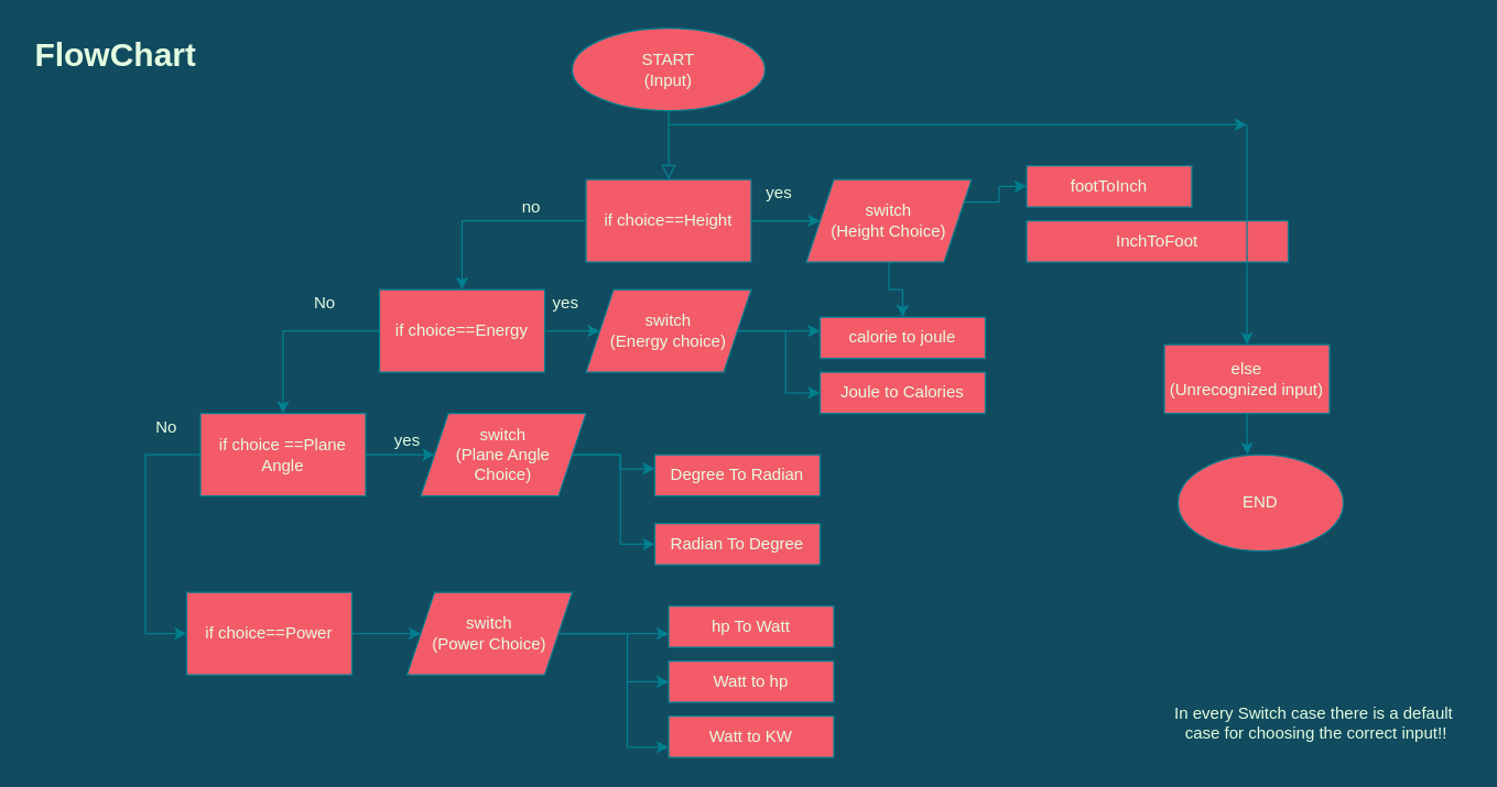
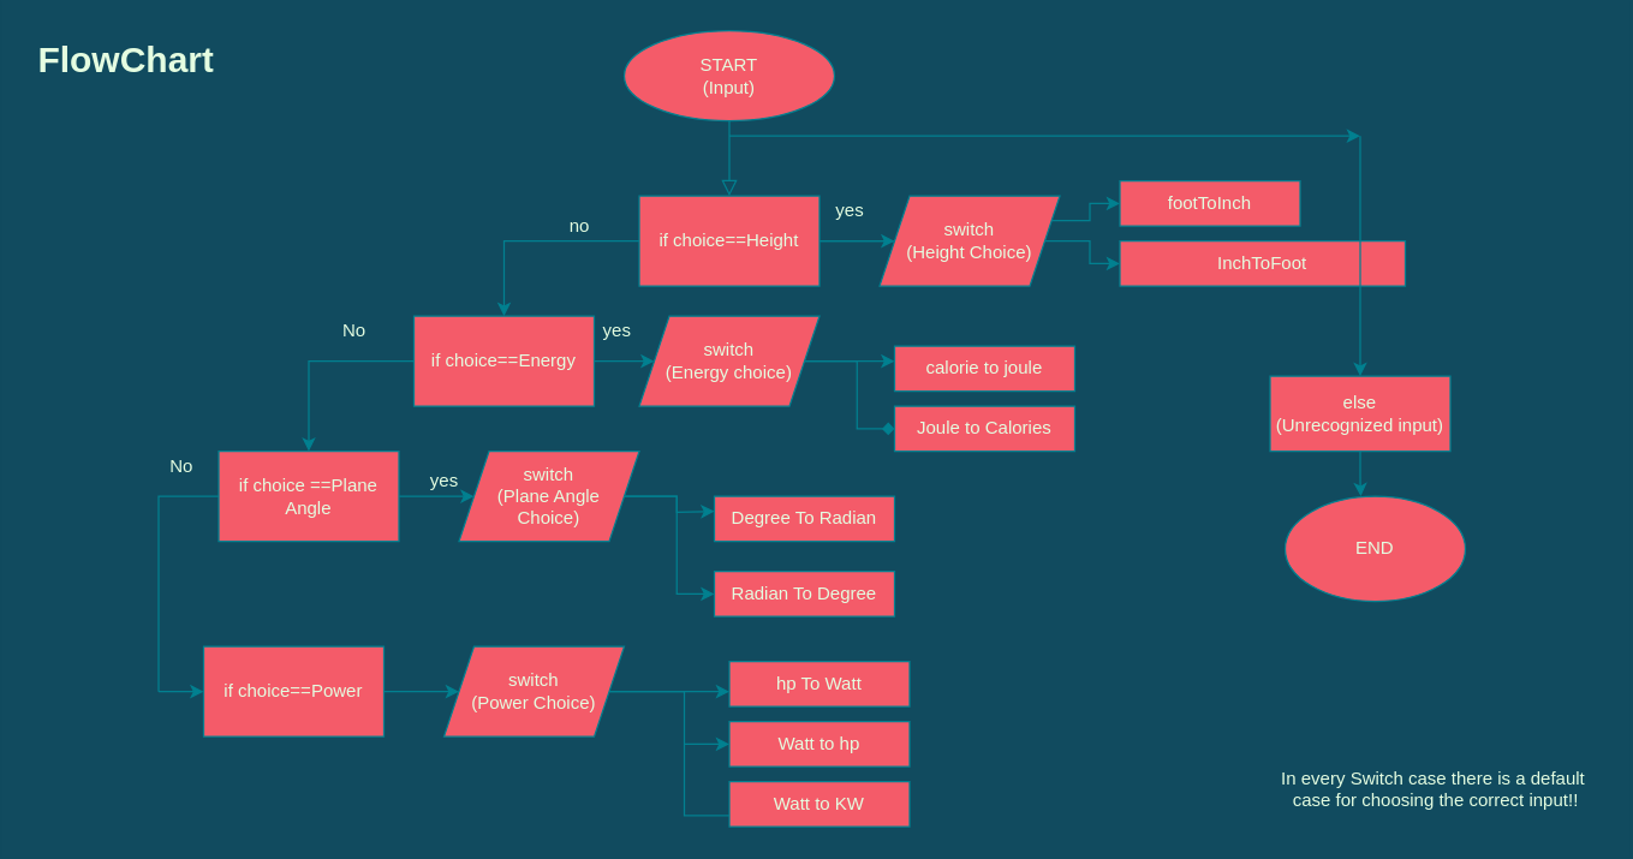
  <mxCell id="0" />
  <mxCell id="1" parent="0" />
  <mxCell id="2" value="" style="rounded=0;html=1;jettySize=auto;orthogonalLoop=1;fontSize=11;endArrow=block;endFill=0;endSize=8;strokeWidth=1;shadow=0;labelBackgroundColor=none;edgeStyle=orthogonalEdgeStyle;strokeColor=#028090;fontColor=#E4FDE1;" parent="1" edge="1"><mxGeometry relative="1" as="geometry"><mxPoint x="485" y="80" as="sourcePoint" /><mxPoint x="485" y="130" as="targetPoint" /></mxGeometry></mxCell>
  <mxCell id="3" style="edgeStyle=orthogonalEdgeStyle;rounded=0;orthogonalLoop=1;jettySize=auto;html=1;labelBackgroundColor=#114B5F;strokeColor=#028090;fontColor=#E4FDE1;" edge="1" parent="1" source="6" target="9"><mxGeometry relative="1" as="geometry"><mxPoint x="345" y="210" as="targetPoint" /></mxGeometry></mxCell>
  <mxCell id="4" style="edgeStyle=orthogonalEdgeStyle;rounded=0;orthogonalLoop=1;jettySize=auto;html=1;exitX=1;exitY=0.5;exitDx=0;exitDy=0;labelBackgroundColor=#114B5F;strokeColor=#028090;fontColor=#E4FDE1;" edge="1" parent="1" source="6"><mxGeometry relative="1" as="geometry"><mxPoint x="605" y="160" as="targetPoint" /></mxGeometry></mxCell>
  <mxCell id="5" style="edgeStyle=orthogonalEdgeStyle;rounded=0;orthogonalLoop=1;jettySize=auto;html=1;labelBackgroundColor=#114B5F;strokeColor=#028090;fontColor=#E4FDE1;" edge="1" parent="1" source="6" target="14"><mxGeometry relative="1" as="geometry"><mxPoint x="325" y="240" as="targetPoint" /></mxGeometry></mxCell>
  <mxCell id="6" value="if choice==Height" style="rounded=0;whiteSpace=wrap;html=1;fillColor=#F45B69;strokeColor=#028090;fontColor=#E4FDE1;" vertex="1" parent="1"><mxGeometry x="425" y="130" width="120" height="60" as="geometry" /></mxCell>
  <mxCell id="7" style="edgeStyle=orthogonalEdgeStyle;rounded=0;orthogonalLoop=1;jettySize=auto;html=1;exitX=1;exitY=0.25;exitDx=0;exitDy=0;entryX=0;entryY=0.5;entryDx=0;entryDy=0;labelBackgroundColor=#114B5F;strokeColor=#028090;fontColor=#E4FDE1;" edge="1" parent="1" source="9" target="11"><mxGeometry relative="1" as="geometry" /></mxCell>
- <mxCell id="8" style="edgeStyle=orthogonalEdgeStyle;rounded=0;orthogonalLoop=1;jettySize=auto;html=1;labelBackgroundColor=#114B5F;strokeColor=#028090;fontColor=#E4FDE1;" edge="1" parent="1" source="9" target="19"><mxGeometry relative="1" as="geometry" /></mxCell>
+ <mxCell id="8" style="edgeStyle=orthogonalEdgeStyle;rounded=0;orthogonalLoop=1;jettySize=auto;html=1;entryX=0;entryY=0.5;entryDx=0;entryDy=0;labelBackgroundColor=#114B5F;strokeColor=#028090;fontColor=#E4FDE1;" edge="1" parent="1" source="9" target="10"><mxGeometry relative="1" as="geometry" /></mxCell>
  <mxCell id="9" value="switch&lt;br&gt;(Height Choice)" style="shape=parallelogram;perimeter=parallelogramPerimeter;whiteSpace=wrap;html=1;fixedSize=1;fillColor=#F45B69;strokeColor=#028090;fontColor=#E4FDE1;rounded=0;" vertex="1" parent="1"><mxGeometry x="585" y="130" width="120" height="60" as="geometry" /></mxCell>
  <mxCell id="10" value="InchToFoot" style="rounded=0;whiteSpace=wrap;html=1;fillColor=#F45B69;strokeColor=#028090;fontColor=#E4FDE1;" vertex="1" parent="1"><mxGeometry x="745" y="160" width="190" height="30" as="geometry" /></mxCell>
  <mxCell id="11" value="footToInch" style="rounded=0;whiteSpace=wrap;html=1;fillColor=#F45B69;strokeColor=#028090;fontColor=#E4FDE1;" vertex="1" parent="1"><mxGeometry x="745" y="120" width="120" height="30" as="geometry" /></mxCell>
  <mxCell id="12" style="edgeStyle=orthogonalEdgeStyle;rounded=0;orthogonalLoop=1;jettySize=auto;html=1;labelBackgroundColor=#114B5F;strokeColor=#028090;fontColor=#E4FDE1;" edge="1" parent="1" source="14" target="21"><mxGeometry relative="1" as="geometry"><mxPoint x="195" y="240" as="targetPoint" /></mxGeometry></mxCell>
  <mxCell id="13" style="edgeStyle=orthogonalEdgeStyle;orthogonalLoop=1;jettySize=auto;html=1;exitX=1;exitY=0.5;exitDx=0;exitDy=0;entryX=0;entryY=0.5;entryDx=0;entryDy=0;fontColor=#E4FDE1;strokeColor=#028090;fillColor=#F45B69;" edge="1" parent="1" source="14" target="17"><mxGeometry relative="1" as="geometry" /></mxCell>
  <mxCell id="14" value="if choice==Energy" style="rounded=0;whiteSpace=wrap;html=1;fillColor=#F45B69;strokeColor=#028090;fontColor=#E4FDE1;" vertex="1" parent="1"><mxGeometry x="275" y="210" width="120" height="60" as="geometry" /></mxCell>
- <mxCell id="15" style="edgeStyle=orthogonalEdgeStyle;rounded=0;orthogonalLoop=1;jettySize=auto;html=1;entryX=0;entryY=0.5;entryDx=0;entryDy=0;labelBackgroundColor=#114B5F;strokeColor=#028090;fontColor=#E4FDE1;" edge="1" parent="1" source="17" target="18"><mxGeometry relative="1" as="geometry" /></mxCell>
+ <mxCell id="15" style="edgeStyle=orthogonalEdgeStyle;rounded=0;orthogonalLoop=1;jettySize=auto;html=1;entryX=0;entryY=0.5;entryDx=0;entryDy=0;labelBackgroundColor=#114B5F;strokeColor=#028090;fontColor=#E4FDE1;endArrow=diamond;" edge="1" parent="1" source="17" target="18"><mxGeometry relative="1" as="geometry" /></mxCell>
  <mxCell id="16" style="edgeStyle=orthogonalEdgeStyle;rounded=0;orthogonalLoop=1;jettySize=auto;html=1;labelBackgroundColor=#114B5F;strokeColor=#028090;fontColor=#E4FDE1;" edge="1" parent="1" source="17"><mxGeometry relative="1" as="geometry"><mxPoint x="595" y="240" as="targetPoint" /></mxGeometry></mxCell>
  <mxCell id="17" value="switch&lt;br&gt;(Energy choice)" style="shape=parallelogram;perimeter=parallelogramPerimeter;whiteSpace=wrap;html=1;fixedSize=1;fillColor=#F45B69;strokeColor=#028090;fontColor=#E4FDE1;rounded=0;" vertex="1" parent="1"><mxGeometry x="425" y="210" width="120" height="60" as="geometry" /></mxCell>
  <mxCell id="18" value="Joule to Calories" style="rounded=0;whiteSpace=wrap;html=1;fillColor=#F45B69;strokeColor=#028090;fontColor=#E4FDE1;" vertex="1" parent="1"><mxGeometry x="595" y="270" width="120" height="30" as="geometry" /></mxCell>
  <mxCell id="19" value="calorie to joule" style="whiteSpace=wrap;html=1;fillColor=#F45B69;strokeColor=#028090;fontColor=#E4FDE1;rounded=0;" vertex="1" parent="1"><mxGeometry x="595" y="230" width="120" height="30" as="geometry" /></mxCell>
  <mxCell id="20" style="edgeStyle=orthogonalEdgeStyle;rounded=0;orthogonalLoop=1;jettySize=auto;html=1;labelBackgroundColor=#114B5F;strokeColor=#028090;fontColor=#E4FDE1;" edge="1" parent="1" source="21" target="24"><mxGeometry relative="1" as="geometry"><mxPoint x="315" y="310" as="targetPoint" /></mxGeometry></mxCell>
  <mxCell id="21" value="if choice ==Plane Angle" style="rounded=0;whiteSpace=wrap;html=1;fillColor=#F45B69;strokeColor=#028090;fontColor=#E4FDE1;" vertex="1" parent="1"><mxGeometry x="145" y="300" width="120" height="60" as="geometry" /></mxCell>
  <mxCell id="22" style="edgeStyle=orthogonalEdgeStyle;rounded=0;orthogonalLoop=1;jettySize=auto;html=1;labelBackgroundColor=#114B5F;strokeColor=#028090;fontColor=#E4FDE1;" edge="1" parent="1" source="24"><mxGeometry relative="1" as="geometry"><mxPoint x="475" y="340" as="targetPoint" /></mxGeometry></mxCell>
  <mxCell id="23" style="edgeStyle=orthogonalEdgeStyle;rounded=0;orthogonalLoop=1;jettySize=auto;html=1;entryX=0;entryY=0.5;entryDx=0;entryDy=0;labelBackgroundColor=#114B5F;strokeColor=#028090;fontColor=#E4FDE1;" edge="1" parent="1" source="24" target="26"><mxGeometry relative="1" as="geometry"><mxPoint x="425" y="410" as="targetPoint" /></mxGeometry></mxCell>
  <mxCell id="24" value="switch&lt;br&gt;(Plane Angle &lt;br&gt;Choice)" style="shape=parallelogram;perimeter=parallelogramPerimeter;whiteSpace=wrap;html=1;fixedSize=1;fillColor=#F45B69;strokeColor=#028090;fontColor=#E4FDE1;rounded=0;" vertex="1" parent="1"><mxGeometry x="305" y="300" width="120" height="60" as="geometry" /></mxCell>
  <mxCell id="25" value="Degree To Radian" style="rounded=0;whiteSpace=wrap;html=1;fillColor=#F45B69;strokeColor=#028090;fontColor=#E4FDE1;" vertex="1" parent="1"><mxGeometry x="475" y="330" width="120" height="30" as="geometry" /></mxCell>
  <mxCell id="26" value="Radian To Degree" style="rounded=0;whiteSpace=wrap;html=1;fillColor=#F45B69;strokeColor=#028090;fontColor=#E4FDE1;" vertex="1" parent="1"><mxGeometry x="475" y="380" width="120" height="30" as="geometry" /></mxCell>
  <mxCell id="27" style="edgeStyle=orthogonalEdgeStyle;rounded=0;orthogonalLoop=1;jettySize=auto;html=1;entryX=0;entryY=0.5;entryDx=0;entryDy=0;labelBackgroundColor=#114B5F;strokeColor=#028090;fontColor=#E4FDE1;" edge="1" parent="1" source="28" target="33"><mxGeometry relative="1" as="geometry" /></mxCell>
  <mxCell id="28" value="if choice==Power" style="rounded=0;whiteSpace=wrap;html=1;fillColor=#F45B69;strokeColor=#028090;fontColor=#E4FDE1;" vertex="1" parent="1"><mxGeometry x="135" y="430" width="120" height="60" as="geometry" /></mxCell>
  <mxCell id="29" value="" style="endArrow=classic;html=1;rounded=0;entryX=0;entryY=0.5;entryDx=0;entryDy=0;labelBackgroundColor=#114B5F;strokeColor=#028090;fontColor=#E4FDE1;" edge="1" parent="1" target="28"><mxGeometry width="50" height="50" relative="1" as="geometry"><mxPoint x="105" y="460" as="sourcePoint" /><mxPoint x="145" y="440" as="targetPoint" /></mxGeometry></mxCell>
  <mxCell id="30" value="" style="endArrow=none;html=1;rounded=0;entryX=0;entryY=0.5;entryDx=0;entryDy=0;labelBackgroundColor=#114B5F;strokeColor=#028090;fontColor=#E4FDE1;" edge="1" parent="1" target="21"><mxGeometry width="50" height="50" relative="1" as="geometry"><mxPoint x="105" y="460" as="sourcePoint" /><mxPoint x="495" y="200" as="targetPoint" /><Array as="points"><mxPoint x="105" y="330" /></Array></mxGeometry></mxCell>
  <mxCell id="31" style="edgeStyle=orthogonalEdgeStyle;rounded=0;orthogonalLoop=1;jettySize=auto;html=1;labelBackgroundColor=#114B5F;strokeColor=#028090;fontColor=#E4FDE1;" edge="1" parent="1" source="33"><mxGeometry relative="1" as="geometry"><mxPoint x="485" y="460" as="targetPoint" /></mxGeometry></mxCell>
- <mxCell id="32" style="edgeStyle=orthogonalEdgeStyle;rounded=0;orthogonalLoop=1;jettySize=auto;html=1;entryX=0;entryY=0.75;entryDx=0;entryDy=0;labelBackgroundColor=#114B5F;strokeColor=#028090;fontColor=#E4FDE1;" edge="1" parent="1" source="33" target="36"><mxGeometry relative="1" as="geometry"><mxPoint x="445" y="540" as="targetPoint" /><Array as="points"><mxPoint x="455" y="460" /><mxPoint x="455" y="543" /></Array></mxGeometry></mxCell>
+ <mxCell id="32" style="edgeStyle=orthogonalEdgeStyle;rounded=0;orthogonalLoop=1;jettySize=auto;html=1;entryX=0;entryY=0.75;entryDx=0;entryDy=0;labelBackgroundColor=#114B5F;strokeColor=#028090;fontColor=#E4FDE1;endArrow=none;" edge="1" parent="1" source="33" target="36"><mxGeometry relative="1" as="geometry"><mxPoint x="445" y="540" as="targetPoint" /><Array as="points"><mxPoint x="455" y="460" /><mxPoint x="455" y="543" /></Array></mxGeometry></mxCell>
  <mxCell id="33" value="switch&lt;br&gt;(Power Choice)" style="shape=parallelogram;perimeter=parallelogramPerimeter;whiteSpace=wrap;html=1;fixedSize=1;fillColor=#F45B69;strokeColor=#028090;fontColor=#E4FDE1;rounded=0;" vertex="1" parent="1"><mxGeometry x="295" y="430" width="120" height="60" as="geometry" /></mxCell>
  <mxCell id="34" value="hp To Watt" style="rounded=0;whiteSpace=wrap;html=1;fillColor=#F45B69;strokeColor=#028090;fontColor=#E4FDE1;" vertex="1" parent="1"><mxGeometry x="485" y="440" width="120" height="30" as="geometry" /></mxCell>
  <mxCell id="35" value="Watt to hp" style="rounded=0;whiteSpace=wrap;html=1;fillColor=#F45B69;strokeColor=#028090;fontColor=#E4FDE1;" vertex="1" parent="1"><mxGeometry x="485" y="480" width="120" height="30" as="geometry" /></mxCell>
  <mxCell id="36" value="Watt to KW" style="rounded=0;whiteSpace=wrap;html=1;fillColor=#F45B69;strokeColor=#028090;fontColor=#E4FDE1;" vertex="1" parent="1"><mxGeometry x="485" y="520" width="120" height="30" as="geometry" /></mxCell>
  <mxCell id="37" value="" style="endArrow=classic;html=1;rounded=0;entryX=0;entryY=0.5;entryDx=0;entryDy=0;labelBackgroundColor=#114B5F;strokeColor=#028090;fontColor=#E4FDE1;" edge="1" parent="1" target="35"><mxGeometry width="50" height="50" relative="1" as="geometry"><mxPoint x="455" y="495" as="sourcePoint" /><mxPoint x="495" y="440" as="targetPoint" /></mxGeometry></mxCell>
  <mxCell id="38" value="" style="endArrow=classic;html=1;rounded=0;labelBackgroundColor=#114B5F;strokeColor=#028090;fontColor=#E4FDE1;" edge="1" parent="1"><mxGeometry width="50" height="50" relative="1" as="geometry"><mxPoint x="485" y="90" as="sourcePoint" /><mxPoint x="905" y="90" as="targetPoint" /></mxGeometry></mxCell>
  <mxCell id="39" value="" style="endArrow=classic;html=1;rounded=0;labelBackgroundColor=#114B5F;strokeColor=#028090;fontColor=#E4FDE1;" edge="1" parent="1" target="41"><mxGeometry width="50" height="50" relative="1" as="geometry"><mxPoint x="905" y="90" as="sourcePoint" /><mxPoint x="905" y="280" as="targetPoint" /></mxGeometry></mxCell>
  <mxCell id="40" style="edgeStyle=orthogonalEdgeStyle;orthogonalLoop=1;jettySize=auto;html=1;entryX=0.42;entryY=0;entryDx=0;entryDy=0;entryPerimeter=0;fontColor=#E4FDE1;strokeColor=#028090;fillColor=#F45B69;" edge="1" parent="1" source="41" target="43"><mxGeometry relative="1" as="geometry" /></mxCell>
  <mxCell id="41" value="else&lt;br&gt;(Unrecognized input)" style="rounded=0;whiteSpace=wrap;html=1;fillColor=#F45B69;strokeColor=#028090;fontColor=#E4FDE1;" vertex="1" parent="1"><mxGeometry x="845" y="250" width="120" height="50" as="geometry" /></mxCell>
  <mxCell id="42" value="START&lt;br&gt;(Input)" style="ellipse;whiteSpace=wrap;html=1;fillColor=#F45B69;strokeColor=#028090;fontColor=#E4FDE1;rounded=0;" vertex="1" parent="1"><mxGeometry x="415" y="20" width="140" height="60" as="geometry" /></mxCell>
  <mxCell id="43" value="END" style="ellipse;whiteSpace=wrap;html=1;fontColor=#E4FDE1;strokeColor=#028090;fillColor=#F45B69;" vertex="1" parent="1"><mxGeometry x="855" y="330" width="120" height="70" as="geometry" /></mxCell>
  <mxCell id="44" value="In every Switch case there is a default&amp;nbsp;&lt;br&gt;case for choosing the correct input!!" style="text;html=1;resizable=0;autosize=1;align=center;verticalAlign=middle;points=[];fillColor=none;strokeColor=none;rounded=0;fontColor=#E4FDE1;" vertex="1" parent="1"><mxGeometry x="845" y="510" width="220" height="30" as="geometry" /></mxCell>
  <mxCell id="45" value="yes" style="text;html=1;align=center;verticalAlign=middle;resizable=0;points=[];autosize=1;strokeColor=none;fillColor=none;fontColor=#E4FDE1;" vertex="1" parent="1"><mxGeometry x="550" y="130" width="30" height="20" as="geometry" /></mxCell>
  <mxCell id="46" value="no" style="text;html=1;align=center;verticalAlign=middle;resizable=0;points=[];autosize=1;strokeColor=none;fillColor=none;fontColor=#E4FDE1;" vertex="1" parent="1"><mxGeometry x="370" y="140" width="30" height="20" as="geometry" /></mxCell>
  <mxCell id="47" value="yes" style="text;html=1;align=center;verticalAlign=middle;resizable=0;points=[];autosize=1;strokeColor=none;fillColor=none;fontColor=#E4FDE1;" vertex="1" parent="1"><mxGeometry x="395" y="210" width="30" height="20" as="geometry" /></mxCell>
  <mxCell id="48" value="No" style="text;html=1;align=center;verticalAlign=middle;resizable=0;points=[];autosize=1;strokeColor=none;fillColor=none;fontColor=#E4FDE1;" vertex="1" parent="1"><mxGeometry x="220" y="210" width="30" height="20" as="geometry" /></mxCell>
  <mxCell id="49" value="yes" style="text;html=1;align=center;verticalAlign=middle;resizable=0;points=[];autosize=1;strokeColor=none;fillColor=none;fontColor=#E4FDE1;" vertex="1" parent="1"><mxGeometry x="280" y="310" width="30" height="20" as="geometry" /></mxCell>
  <mxCell id="50" value="No" style="text;html=1;align=center;verticalAlign=middle;resizable=0;points=[];autosize=1;strokeColor=none;fillColor=none;fontColor=#E4FDE1;" vertex="1" parent="1"><mxGeometry x="105" y="300" width="30" height="20" as="geometry" /></mxCell>
  <mxCell id="51" value="&lt;h1&gt;FlowChart&lt;/h1&gt;" style="text;html=1;strokeColor=none;fillColor=none;spacing=5;spacingTop=-20;whiteSpace=wrap;overflow=hidden;rounded=0;fontColor=#E4FDE1;" vertex="1" parent="1"><mxGeometry x="20" y="20" width="170" height="80" as="geometry" /></mxCell>
